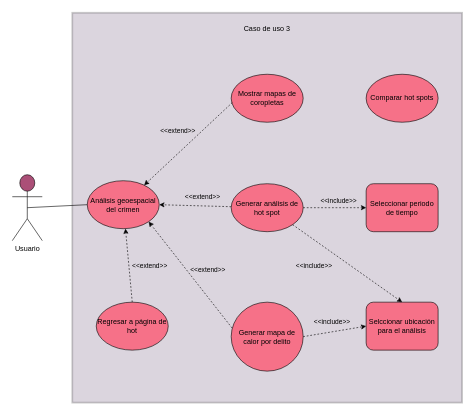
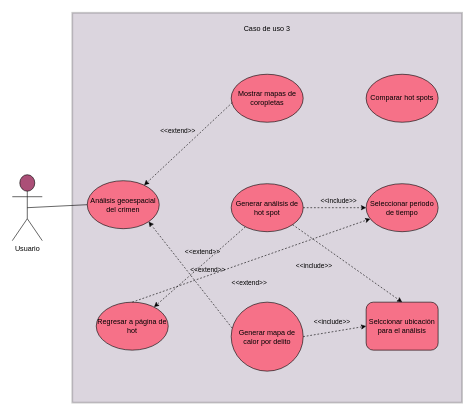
  <mxCell id="0" />
  <mxCell id="1" parent="0" />
  <mxCell id="2" value="Usuario" style="shape=umlActor;verticalLabelPosition=bottom;verticalAlign=top;html=1;outlineConnect=0;fillColor=#AB4F77;" parent="1" vertex="1"><mxGeometry x="20" y="290.5" width="50" height="110" as="geometry" /></mxCell>
  <mxCell id="3" value="" style="whiteSpace=wrap;html=1;aspect=fixed;fillColor=#4A3159;opacity=20;perimeterSpacing=2;strokeWidth=3;" parent="1" vertex="1"><mxGeometry x="120" y="20.5" width="650" height="650" as="geometry" /></mxCell>
  <mxCell id="4" value="Caso de uso 3" style="text;html=1;strokeColor=none;fillColor=none;align=center;verticalAlign=middle;whiteSpace=wrap;rounded=0;opacity=20;" parent="1" vertex="1"><mxGeometry x="395" y="33" width="100" height="30" as="geometry" /></mxCell>
  <mxCell id="5" value="Análisis geoespacial del crimen" style="ellipse;whiteSpace=wrap;html=1;strokeWidth=1;fillColor=#F67188;" parent="1" vertex="1"><mxGeometry x="145" y="300.5" width="120" height="80" as="geometry" /></mxCell>
  <mxCell id="6" value="" style="endArrow=none;html=1;rounded=0;entryX=0;entryY=0.5;entryDx=0;entryDy=0;exitX=0.5;exitY=0.5;exitDx=0;exitDy=0;exitPerimeter=0;" parent="1" source="2" target="5" edge="1"><mxGeometry width="50" height="50" relative="1" as="geometry"><mxPoint x="90" y="303" as="sourcePoint" /><mxPoint x="140" y="313" as="targetPoint" /></mxGeometry></mxCell>
- <mxCell id="7" value="&amp;lt;&amp;lt;extend&amp;gt;&amp;gt;" style="edgeStyle=none;rounded=0;orthogonalLoop=1;jettySize=auto;html=1;entryX=1;entryY=0.5;entryDx=0;entryDy=0;dashed=1;labelBackgroundColor=none;" edge="1" parent="1" source="8" target="5"><mxGeometry x="-0.193" y="-15" relative="1" as="geometry"><mxPoint as="offset" /><mxPoint x="290" y="253" as="targetPoint" /></mxGeometry></mxCell>
+ <mxCell id="7" value="&amp;lt;&amp;lt;extend&amp;gt;&amp;gt;" style="edgeStyle=none;rounded=0;orthogonalLoop=1;jettySize=auto;html=1;dashed=1;labelBackgroundColor=none;" edge="1" parent="1" source="8" target="12"><mxGeometry x="-0.193" y="-15" relative="1" as="geometry"><mxPoint as="offset" /><mxPoint x="290" y="253" as="targetPoint" /></mxGeometry></mxCell>
  <mxCell id="8" value="Generar análisis de hot spot" style="ellipse;whiteSpace=wrap;html=1;strokeWidth=1;fillColor=#F67188;" vertex="1" parent="1"><mxGeometry x="385" y="305.5" width="120" height="80" as="geometry" /></mxCell>
  <mxCell id="9" value="&lt;span style=&quot;&quot;&gt;Mostrar mapas de coropletas&lt;/span&gt;" style="ellipse;whiteSpace=wrap;html=1;strokeWidth=1;fillColor=#F67188;" vertex="1" parent="1"><mxGeometry x="385" y="123" width="120" height="80" as="geometry" /></mxCell>
  <mxCell id="10" value="&amp;lt;&amp;lt;extend&amp;gt;&amp;gt;" style="edgeStyle=none;rounded=0;orthogonalLoop=1;jettySize=auto;html=1;dashed=1;labelBackgroundColor=none;exitX=0.017;exitY=0.588;exitDx=0;exitDy=0;exitPerimeter=0;" edge="1" parent="1" source="9" target="5"><mxGeometry x="-0.024" y="-28" relative="1" as="geometry"><mxPoint as="offset" /><mxPoint x="220" y="213" as="sourcePoint" /><mxPoint x="100" y="343" as="targetPoint" /></mxGeometry></mxCell>
  <mxCell id="11" value="Comparar hot spots" style="ellipse;whiteSpace=wrap;html=1;strokeWidth=1;fillColor=#F67188;" vertex="1" parent="1"><mxGeometry x="610" y="123" width="120" height="80" as="geometry" /></mxCell>
  <mxCell id="12" value="Regresar a página de hot" style="ellipse;whiteSpace=wrap;html=1;strokeWidth=1;fillColor=#F67188;" vertex="1" parent="1"><mxGeometry x="160" y="503" width="120" height="80" as="geometry" /></mxCell>
- <mxCell id="13" value="&amp;lt;&amp;lt;extend&amp;gt;&amp;gt;" style="edgeStyle=none;rounded=0;orthogonalLoop=1;jettySize=auto;html=1;dashed=1;labelBackgroundColor=none;exitX=0.5;exitY=0;exitDx=0;exitDy=0;" edge="1" parent="1" source="12" target="5"><mxGeometry x="-0.073" y="-34" relative="1" as="geometry"><mxPoint as="offset" /><mxPoint x="-0.16" y="583.08" as="sourcePoint" /><mxPoint x="120.001" y="362.998" as="targetPoint" /></mxGeometry></mxCell>
+ <mxCell id="13" value="&amp;lt;&amp;lt;extend&amp;gt;&amp;gt;" style="edgeStyle=none;rounded=0;orthogonalLoop=1;jettySize=auto;html=1;dashed=1;labelBackgroundColor=none;exitX=0.5;exitY=0;exitDx=0;exitDy=0;" edge="1" parent="1" source="12" target="16"><mxGeometry x="-0.073" y="-34" relative="1" as="geometry"><mxPoint as="offset" /><mxPoint x="-0.16" y="583.08" as="sourcePoint" /><mxPoint x="120.001" y="362.998" as="targetPoint" /></mxGeometry></mxCell>
  <mxCell id="14" value="Generar mapa de calor por delito" style="ellipse;whiteSpace=wrap;html=1;strokeWidth=1;fillColor=#F67188;" vertex="1" parent="1"><mxGeometry x="385" y="503" width="120" height="115" as="geometry" /></mxCell>
  <mxCell id="15" value="&amp;lt;&amp;lt;extend&amp;gt;&amp;gt;" style="edgeStyle=none;rounded=0;orthogonalLoop=1;jettySize=auto;html=1;dashed=1;labelBackgroundColor=none;exitX=0.012;exitY=0.375;exitDx=0;exitDy=0;entryX=1;entryY=1;entryDx=0;entryDy=0;exitPerimeter=0;" edge="1" parent="1" source="14" target="5"><mxGeometry x="-0.101" y="-28" relative="1" as="geometry"><mxPoint as="offset" /><mxPoint x="250.84" y="404.05" as="sourcePoint" /><mxPoint x="353.763" y="189.624" as="targetPoint" /></mxGeometry></mxCell>
- <mxCell id="16" value="Seleccionar periodo de tiempo" style="whiteSpace=wrap;html=1;strokeWidth=1;fillColor=#F67188;rounded=1;" vertex="1" parent="1"><mxGeometry x="610" y="305.5" width="120" height="80" as="geometry" /></mxCell>
+ <mxCell id="16" value="Seleccionar periodo de tiempo" style="ellipse;whiteSpace=wrap;html=1;strokeWidth=1;fillColor=#F67188;" vertex="1" parent="1"><mxGeometry x="610" y="305.5" width="120" height="80" as="geometry" /></mxCell>
  <mxCell id="17" value="" style="endArrow=classic;html=1;rounded=0;exitX=1;exitY=0.5;exitDx=0;exitDy=0;entryX=0;entryY=0.5;entryDx=0;entryDy=0;dashed=1;" edge="1" parent="1" source="8" target="16"><mxGeometry width="50" height="50" relative="1" as="geometry"><mxPoint x="489.996" y="298.784" as="sourcePoint" /><mxPoint x="601.57" y="370.5" as="targetPoint" /></mxGeometry></mxCell>
  <mxCell id="18" value="&amp;lt;&amp;lt;include&amp;gt;&amp;gt;" style="edgeLabel;html=1;align=center;verticalAlign=middle;resizable=0;points=[];labelBackgroundColor=none;" vertex="1" connectable="0" parent="17"><mxGeometry x="-0.179" y="4" relative="1" as="geometry"><mxPoint x="15" y="-8" as="offset" /></mxGeometry></mxCell>
  <mxCell id="19" value="" style="endArrow=classic;html=1;rounded=0;exitX=1;exitY=0.5;exitDx=0;exitDy=0;entryX=0;entryY=0.5;entryDx=0;entryDy=0;dashed=1;" edge="1" parent="1" source="14" target="21"><mxGeometry width="50" height="50" relative="1" as="geometry"><mxPoint x="469.996" y="543.004" as="sourcePoint" /><mxPoint x="576" y="622.22" as="targetPoint" /></mxGeometry></mxCell>
  <mxCell id="20" value="&amp;lt;&amp;lt;include&amp;gt;&amp;gt;" style="edgeLabel;html=1;align=center;verticalAlign=middle;resizable=0;points=[];labelBackgroundColor=none;" vertex="1" connectable="0" parent="19"><mxGeometry x="-0.179" y="4" relative="1" as="geometry"><mxPoint x="5" y="-14" as="offset" /></mxGeometry></mxCell>
  <mxCell id="21" value="Selccionar ubicación para el análisis" style="whiteSpace=wrap;html=1;strokeWidth=1;fillColor=#F67188;rounded=1;" vertex="1" parent="1"><mxGeometry x="610" y="503" width="120" height="80" as="geometry" /></mxCell>
  <mxCell id="22" value="" style="endArrow=classic;html=1;rounded=0;exitX=1;exitY=1;exitDx=0;exitDy=0;dashed=1;entryX=0.5;entryY=0;entryDx=0;entryDy=0;" edge="1" parent="1" target="21" source="8"><mxGeometry width="50" height="50" relative="1" as="geometry"><mxPoint x="386.226" y="233.004" as="sourcePoint" /><mxPoint x="473.8" y="352.22" as="targetPoint" /></mxGeometry></mxCell>
  <mxCell id="23" value="&amp;lt;&amp;lt;include&amp;gt;&amp;gt;" style="edgeLabel;html=1;align=center;verticalAlign=middle;resizable=0;points=[];labelBackgroundColor=none;" vertex="1" connectable="0" parent="22"><mxGeometry x="-0.179" y="4" relative="1" as="geometry"><mxPoint x="-42" y="19" as="offset" /></mxGeometry></mxCell>
